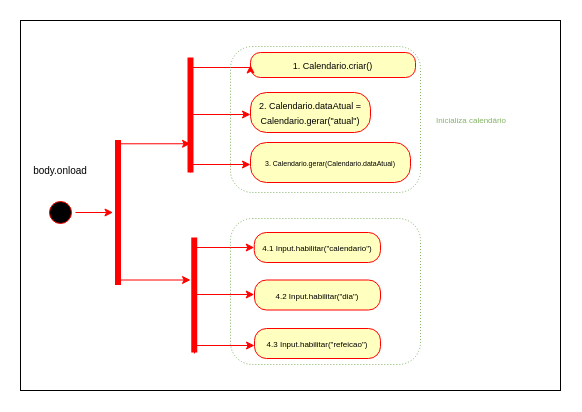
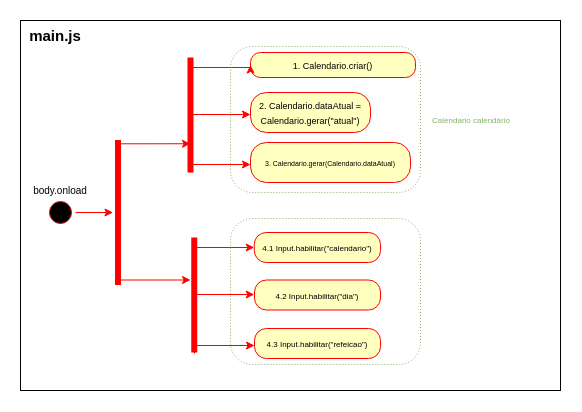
  <mxCell id="0" />
  <mxCell id="1" parent="0" />
  <mxCell id="2" value="" style="rounded=0;whiteSpace=wrap;html=1;" vertex="1" parent="1"><mxGeometry x="20" y="20" width="540" height="370" as="geometry" /></mxCell>
  <mxCell id="3" style="edgeStyle=orthogonalEdgeStyle;rounded=0;orthogonalLoop=1;jettySize=auto;html=1;strokeColor=#ff0000;" edge="1" parent="1" source="4" target="22"><mxGeometry relative="1" as="geometry"><mxPoint x="110" y="221" as="targetPoint" /></mxGeometry></mxCell>
  <mxCell id="4" value="" style="ellipse;html=1;shape=startState;fillColor=#000000;strokeColor=#ff0000;" vertex="1" parent="1"><mxGeometry x="45" y="197" width="30" height="30" as="geometry" /></mxCell>
  <mxCell id="5" value="&lt;font style=&quot;font-size: 9px;&quot;&gt;1. Calendario.criar()&lt;/font&gt;" style="rounded=1;whiteSpace=wrap;html=1;arcSize=40;fontColor=#000000;fillColor=#ffffc0;strokeColor=#ff0000;align=center;fontStyle=0" vertex="1" parent="1"><mxGeometry x="250" y="52" width="165" height="25" as="geometry" /></mxCell>
  <mxCell id="6" style="edgeStyle=orthogonalEdgeStyle;rounded=0;orthogonalLoop=1;jettySize=auto;html=1;entryX=0;entryY=0.5;entryDx=0;entryDy=0;exitX=0.803;exitY=0.5;exitDx=0;exitDy=0;exitPerimeter=0;strokeColor=#ff0000;" edge="1" parent="1" source="7" target="5"><mxGeometry relative="1" as="geometry"><Array as="points"><mxPoint x="190" y="67" /></Array></mxGeometry></mxCell>
  <mxCell id="7" value="" style="shape=line;html=1;strokeWidth=6;strokeColor=#ff0000;rotation=-90;" vertex="1" parent="1"><mxGeometry x="132.5" y="109.5" width="115" height="10" as="geometry" /></mxCell>
  <mxCell id="8" value="&lt;font style=&quot;font-size: 9px;&quot;&gt;2. Calendario.dataAtual = Calendario.gerar(&quot;atual&quot;)&lt;/font&gt;" style="rounded=1;whiteSpace=wrap;html=1;arcSize=40;fontColor=#000000;fillColor=#ffffc0;strokeColor=#ff0000;align=center;fontStyle=0" vertex="1" parent="1"><mxGeometry x="250" y="92" width="120" height="40" as="geometry" /></mxCell>
  <mxCell id="9" style="edgeStyle=orthogonalEdgeStyle;rounded=0;orthogonalLoop=1;jettySize=auto;html=1;entryX=0;entryY=0.5;entryDx=0;entryDy=0;exitX=0.803;exitY=0.5;exitDx=0;exitDy=0;exitPerimeter=0;strokeColor=#ff0000;" edge="1" parent="1"><mxGeometry relative="1" as="geometry"><mxPoint x="190" y="122" as="sourcePoint" /><mxPoint x="250" y="114" as="targetPoint" /><Array as="points"><mxPoint x="190" y="114" /></Array></mxGeometry></mxCell>
  <mxCell id="10" value="&lt;font style=&quot;font-size: 7px;&quot;&gt;3. Calendario.gerar(Calendario.dataAtual)&lt;/font&gt;" style="rounded=1;whiteSpace=wrap;html=1;arcSize=40;fontColor=#000000;fillColor=#ffffc0;strokeColor=#ff0000;align=center;fontStyle=0" vertex="1" parent="1"><mxGeometry x="250" y="142" width="160" height="40" as="geometry" /></mxCell>
  <mxCell id="11" style="edgeStyle=orthogonalEdgeStyle;rounded=0;orthogonalLoop=1;jettySize=auto;html=1;entryX=0;entryY=0.5;entryDx=0;entryDy=0;exitX=0.803;exitY=0.5;exitDx=0;exitDy=0;exitPerimeter=0;strokeColor=#ff0000;" edge="1" parent="1"><mxGeometry relative="1" as="geometry"><mxPoint x="190" y="172" as="sourcePoint" /><mxPoint x="250" y="164" as="targetPoint" /><Array as="points"><mxPoint x="190" y="164" /></Array></mxGeometry></mxCell>
  <mxCell id="12" value="" style="html=1;dropTarget=0;whiteSpace=wrap;fillColor=none;dashed=1;dashPattern=1 2;shadow=0;rounded=1;strokeColor=#82b366;" vertex="1" parent="1"><mxGeometry x="230" y="46" width="190" height="146" as="geometry" /></mxCell>
- <mxCell id="13" value="&lt;font color=&quot;#82b366&quot; style=&quot;font-size: 8px;&quot;&gt;Inicializa calendário&lt;/font&gt;" style="text;html=1;strokeColor=none;fillColor=none;align=center;verticalAlign=middle;whiteSpace=wrap;rounded=0;" vertex="1" parent="1"><mxGeometry x="416" y="104" width="110" height="30" as="geometry" /></mxCell>
+ <mxCell id="13" value="&lt;font color=&quot;#82b366&quot; style=&quot;font-size: 8px;&quot;&gt;Calendario calendário&lt;/font&gt;" style="text;html=1;strokeColor=none;fillColor=none;align=center;verticalAlign=middle;whiteSpace=wrap;rounded=0;" vertex="1" parent="1"><mxGeometry x="416" y="104" width="110" height="30" as="geometry" /></mxCell>
  <mxCell id="14" value="&lt;font style=&quot;font-size: 8px;&quot;&gt;4.1 Input.habilitar(&quot;calendario&quot;)&lt;/font&gt;" style="rounded=1;whiteSpace=wrap;html=1;arcSize=40;fontColor=#000000;fillColor=#ffffc0;strokeColor=#ff0000;" vertex="1" parent="1"><mxGeometry x="253.75" y="232" width="126.25" height="30" as="geometry" /></mxCell>
  <mxCell id="15" style="edgeStyle=orthogonalEdgeStyle;rounded=0;orthogonalLoop=1;jettySize=auto;html=1;entryX=0;entryY=0.5;entryDx=0;entryDy=0;exitX=0.803;exitY=0.5;exitDx=0;exitDy=0;exitPerimeter=0;strokeColor=#ff0000;" edge="1" parent="1" source="16" target="14"><mxGeometry relative="1" as="geometry"><Array as="points"><mxPoint x="193.75" y="247" /></Array></mxGeometry></mxCell>
  <mxCell id="16" value="" style="shape=line;html=1;strokeWidth=6;strokeColor=#ff0000;rotation=-90;" vertex="1" parent="1"><mxGeometry x="136.25" y="289.5" width="115" height="10" as="geometry" /></mxCell>
  <mxCell id="17" value="&lt;font style=&quot;font-size: 8px;&quot;&gt;4.2 Input.habilitar(&quot;dia&quot;)&lt;/font&gt;" style="rounded=1;whiteSpace=wrap;html=1;arcSize=40;fontColor=#000000;fillColor=#ffffc0;strokeColor=#ff0000;" vertex="1" parent="1"><mxGeometry x="254" y="279.5" width="126" height="30" as="geometry" /></mxCell>
  <mxCell id="18" style="edgeStyle=orthogonalEdgeStyle;rounded=0;orthogonalLoop=1;jettySize=auto;html=1;entryX=0;entryY=0.5;entryDx=0;entryDy=0;exitX=0.803;exitY=0.5;exitDx=0;exitDy=0;exitPerimeter=0;strokeColor=#ff0000;" edge="1" parent="1"><mxGeometry relative="1" as="geometry"><mxPoint x="193.75" y="302" as="sourcePoint" /><mxPoint x="253.75" y="294" as="targetPoint" /><Array as="points"><mxPoint x="193.75" y="294" /></Array></mxGeometry></mxCell>
  <mxCell id="19" value="&lt;span style=&quot;font-size: 8px;&quot;&gt;4.3 Input.habilitar(&quot;refeicao&quot;)&lt;/span&gt;" style="rounded=1;whiteSpace=wrap;html=1;arcSize=40;fontColor=#000000;fillColor=#ffffc0;strokeColor=#ff0000;" vertex="1" parent="1"><mxGeometry x="254" y="328" width="126" height="30" as="geometry" /></mxCell>
  <mxCell id="20" style="edgeStyle=orthogonalEdgeStyle;rounded=0;orthogonalLoop=1;jettySize=auto;html=1;entryX=0.25;entryY=0.5;entryDx=0;entryDy=0;entryPerimeter=0;exitX=1;exitY=0.5;exitDx=0;exitDy=0;exitPerimeter=0;strokeColor=#ff0000;" edge="1" parent="1" source="22" target="7"><mxGeometry relative="1" as="geometry"><Array as="points"><mxPoint x="118" y="143" /><mxPoint x="190" y="143" /></Array></mxGeometry></mxCell>
  <mxCell id="21" style="edgeStyle=orthogonalEdgeStyle;rounded=0;orthogonalLoop=1;jettySize=auto;html=1;entryX=0.25;entryY=0.5;entryDx=0;entryDy=0;entryPerimeter=0;exitX=1;exitY=0.5;exitDx=0;exitDy=0;exitPerimeter=0;strokeColor=#ff0000;" edge="1" parent="1"><mxGeometry relative="1" as="geometry"><mxPoint x="118" y="276.5" as="sourcePoint" /><mxPoint x="190" y="279.5" as="targetPoint" /><Array as="points"><mxPoint x="118" y="279.5" /><mxPoint x="190" y="279.5" /></Array></mxGeometry></mxCell>
  <mxCell id="22" value="" style="shape=line;html=1;strokeWidth=6;strokeColor=#ff0000;rotation=-90;" vertex="1" parent="1"><mxGeometry x="45" y="207" width="145" height="10" as="geometry" /></mxCell>
- <mxCell id="23" value="&lt;br&gt;&lt;font style=&quot;font-size: 10px;&quot;&gt;body.onload&lt;/font&gt;" style="text;html=1;strokeColor=none;fillColor=none;align=center;verticalAlign=middle;whiteSpace=wrap;rounded=0;" vertex="1" parent="1"><mxGeometry x="30" y="147" width="60" height="30" as="geometry" /></mxCell>
+ <mxCell id="23" value="&lt;br&gt;&lt;font style=&quot;font-size: 10px;&quot;&gt;body.onload&lt;/font&gt;" style="text;html=1;strokeColor=none;fillColor=none;align=center;verticalAlign=middle;whiteSpace=wrap;rounded=0;" vertex="1" parent="1"><mxGeometry x="30" y="167" width="60" height="30" as="geometry" /></mxCell>
  <mxCell id="24" value="" style="html=1;dropTarget=0;whiteSpace=wrap;fillColor=none;dashed=1;dashPattern=1 2;shadow=0;rounded=1;strokeColor=#82b366;" vertex="1" parent="1"><mxGeometry x="230" y="218" width="190" height="146" as="geometry" /></mxCell>
  <mxCell id="25" style="edgeStyle=orthogonalEdgeStyle;rounded=0;orthogonalLoop=1;jettySize=auto;html=1;entryX=0;entryY=0.5;entryDx=0;entryDy=0;exitX=0.803;exitY=0.5;exitDx=0;exitDy=0;exitPerimeter=0;strokeColor=#ff0000;" edge="1" parent="1"><mxGeometry relative="1" as="geometry"><mxPoint x="194" y="353" as="sourcePoint" /><mxPoint x="254" y="345" as="targetPoint" /><Array as="points"><mxPoint x="194" y="345" /></Array></mxGeometry></mxCell>
+ <mxCell id="26" value="&lt;font style=&quot;font-size: 15px;&quot;&gt;&lt;b&gt;main.js&lt;/b&gt;&lt;/font&gt;" style="text;html=1;strokeColor=none;fillColor=none;align=center;verticalAlign=middle;whiteSpace=wrap;rounded=0;shadow=0;" vertex="1" parent="1"><mxGeometry x="25" y="20" width="60" height="30" as="geometry" /></mxCell>
